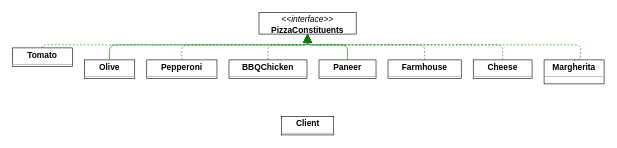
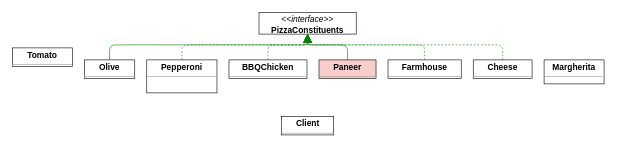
  <mxCell id="0" />
  <mxCell id="1" parent="0" />
  <mxCell id="2" value="&lt;p style=&quot;margin:0px;margin-top:4px;text-align:center;&quot;&gt;&lt;b&gt;BBQChicken&lt;/b&gt;&lt;/p&gt;&lt;hr size=&quot;1&quot;/&gt;" style="verticalAlign=top;align=left;overflow=fill;fontSize=14;fontFamily=Helvetica;html=1;rounded=0;shadow=0;comic=0;labelBackgroundColor=none;strokeWidth=1;" parent="1" vertex="1"><mxGeometry x="381" y="99" width="130" height="31" as="geometry" /></mxCell>
  <mxCell id="3" value="&lt;p style=&quot;margin:0px;margin-top:4px;text-align:center;&quot;&gt;&lt;b&gt;Cheese&lt;/b&gt;&lt;/p&gt;&lt;hr size=&quot;1&quot;/&gt;" style="verticalAlign=top;align=left;overflow=fill;fontSize=14;fontFamily=Helvetica;html=1;rounded=0;shadow=0;comic=0;labelBackgroundColor=none;strokeWidth=1;" parent="1" vertex="1"><mxGeometry x="788" y="99" width="98" height="31" as="geometry" /></mxCell>
  <mxCell id="4" value="&lt;p style=&quot;margin:0px;margin-top:4px;text-align:center;&quot;&gt;&lt;b&gt;Client&lt;/b&gt;&lt;/p&gt;&lt;hr size=&quot;1&quot;/&gt;" style="verticalAlign=top;align=left;overflow=fill;fontSize=14;fontFamily=Helvetica;html=1;rounded=0;shadow=0;comic=0;labelBackgroundColor=none;strokeWidth=1;" parent="1" vertex="1"><mxGeometry x="468.5" y="193" width="87" height="31" as="geometry" /></mxCell>
  <mxCell id="5" value="&lt;p style=&quot;margin:0px;margin-top:4px;text-align:center;&quot;&gt;&lt;b&gt;Farmhouse&lt;/b&gt;&lt;/p&gt;&lt;hr size=&quot;1&quot;/&gt;" style="verticalAlign=top;align=left;overflow=fill;fontSize=14;fontFamily=Helvetica;html=1;rounded=0;shadow=0;comic=0;labelBackgroundColor=none;strokeWidth=1;" parent="1" vertex="1"><mxGeometry x="646" y="99" width="122" height="31" as="geometry" /></mxCell>
  <mxCell id="6" value="&lt;p style=&quot;margin:0px;margin-top:4px;text-align:center;&quot;&gt;&lt;b&gt;Margherita&lt;/b&gt;&lt;/p&gt;&lt;hr size=&quot;1&quot;/&gt;" style="verticalAlign=top;align=left;overflow=fill;fontSize=14;fontFamily=Helvetica;html=1;rounded=0;shadow=0;comic=0;labelBackgroundColor=none;strokeWidth=1;" parent="1" vertex="1"><mxGeometry x="906" y="99" width="100" height="40" as="geometry" /></mxCell>
  <mxCell id="7" value="&lt;p style=&quot;margin:0px;margin-top:4px;text-align:center;&quot;&gt;&lt;b&gt;Olive&lt;/b&gt;&lt;/p&gt;&lt;hr size=&quot;1&quot;/&gt;" style="verticalAlign=top;align=left;overflow=fill;fontSize=14;fontFamily=Helvetica;html=1;rounded=0;shadow=0;comic=0;labelBackgroundColor=none;strokeWidth=1;" parent="1" vertex="1"><mxGeometry x="140" y="99" width="84" height="31" as="geometry" /></mxCell>
- <mxCell id="8" value="&lt;p style=&quot;margin:0px;margin-top:4px;text-align:center;&quot;&gt;&lt;b&gt;Paneer&lt;/b&gt;&lt;/p&gt;&lt;hr size=&quot;1&quot;/&gt;" style="verticalAlign=top;align=left;overflow=fill;fontSize=14;fontFamily=Helvetica;html=1;rounded=0;shadow=0;comic=0;labelBackgroundColor=none;strokeWidth=1;" parent="1" vertex="1"><mxGeometry x="531" y="99" width="95" height="31" as="geometry" /></mxCell>
- <mxCell id="9" value="&lt;p style=&quot;margin:0px;margin-top:4px;text-align:center;&quot;&gt;&lt;b&gt;Pepperoni&lt;/b&gt;&lt;/p&gt;&lt;hr size=&quot;1&quot;/&gt;" style="verticalAlign=top;align=left;overflow=fill;fontSize=14;fontFamily=Helvetica;html=1;rounded=0;shadow=0;comic=0;labelBackgroundColor=none;strokeWidth=1;" parent="1" vertex="1"><mxGeometry x="244" y="99" width="117" height="31" as="geometry" /></mxCell>
+ <mxCell id="8" value="&lt;p style=&quot;margin:0px;margin-top:4px;text-align:center;&quot;&gt;&lt;b&gt;Paneer&lt;/b&gt;&lt;/p&gt;&lt;hr size=&quot;1&quot;/&gt;" style="verticalAlign=top;align=left;overflow=fill;fontSize=14;fontFamily=Helvetica;html=1;rounded=0;shadow=0;comic=0;labelBackgroundColor=none;strokeWidth=1;fillColor=#f8cecc;" parent="1" vertex="1"><mxGeometry x="531" y="99" width="95" height="31" as="geometry" /></mxCell>
+ <mxCell id="9" value="&lt;p style=&quot;margin:0px;margin-top:4px;text-align:center;&quot;&gt;&lt;b&gt;Pepperoni&lt;/b&gt;&lt;/p&gt;&lt;hr size=&quot;1&quot;/&gt;" style="verticalAlign=top;align=left;overflow=fill;fontSize=14;fontFamily=Helvetica;html=1;rounded=0;shadow=0;comic=0;labelBackgroundColor=none;strokeWidth=1;" parent="1" vertex="1"><mxGeometry x="244" y="99" width="117" height="55" as="geometry" /></mxCell>
  <mxCell id="10" value="&lt;p style=&quot;margin:0px;margin-top:4px;text-align:center;&quot;&gt;&lt;i&gt;&amp;lt;&amp;lt;interface&amp;gt;&amp;gt;&lt;/i&gt;&lt;br/&gt;&lt;b&gt;PizzaConstituents&lt;/b&gt;&lt;/p&gt;&lt;hr size=&quot;1&quot;/&gt;" style="verticalAlign=top;align=left;overflow=fill;fontSize=14;fontFamily=Helvetica;html=1;rounded=0;shadow=0;comic=0;labelBackgroundColor=none;strokeWidth=1;" parent="1" vertex="1"><mxGeometry x="431" y="20" width="162" height="36" as="geometry" /></mxCell>
  <mxCell id="11" value="&lt;p style=&quot;margin:0px;margin-top:4px;text-align:center;&quot;&gt;&lt;b&gt;Tomato&lt;/b&gt;&lt;/p&gt;&lt;hr size=&quot;1&quot;/&gt;" style="verticalAlign=top;align=left;overflow=fill;fontSize=14;fontFamily=Helvetica;html=1;rounded=0;shadow=0;comic=0;labelBackgroundColor=none;strokeWidth=1;" parent="1" vertex="1"><mxGeometry x="20" y="79" width="100" height="31" as="geometry" /></mxCell>
  <mxCell id="12" value="" style="html=1;rounded=1;edgeStyle=orthogonalEdgeStyle;dashed=1;startArrow=none;endArrow=block;endSize=12;strokeColor=#008200;exitX=0.500;exitY=0.002;exitDx=0;exitDy=0;entryX=0.500;entryY=1.002;entryDx=0;entryDy=0;" parent="1" source="2" target="10" edge="1"><mxGeometry width="50" height="50" relative="1" as="geometry"><Array as="points"><mxPoint x="446" y="74" /><mxPoint x="512" y="74" /></Array></mxGeometry></mxCell>
  <mxCell id="13" value="" style="html=1;rounded=1;edgeStyle=orthogonalEdgeStyle;dashed=1;startArrow=none;endArrow=block;endSize=12;strokeColor=#008200;exitX=0.500;exitY=0.002;exitDx=0;exitDy=0;entryX=0.500;entryY=1.002;entryDx=0;entryDy=0;" parent="1" source="3" target="10" edge="1"><mxGeometry width="50" height="50" relative="1" as="geometry"><Array as="points"><mxPoint x="837" y="74" /><mxPoint x="512" y="74" /></Array></mxGeometry></mxCell>
  <mxCell id="14" value="" style="html=1;rounded=1;edgeStyle=orthogonalEdgeStyle;dashed=1;startArrow=none;endArrow=block;endSize=12;strokeColor=#008200;exitX=0.500;exitY=0.002;exitDx=0;exitDy=0;entryX=0.500;entryY=1.002;entryDx=0;entryDy=0;" parent="1" source="5" target="10" edge="1"><mxGeometry width="50" height="50" relative="1" as="geometry"><Array as="points"><mxPoint x="707" y="74" /><mxPoint x="512" y="74" /></Array></mxGeometry></mxCell>
- <mxCell id="15" value="" style="html=1;rounded=1;edgeStyle=orthogonalEdgeStyle;dashed=1;startArrow=none;endArrow=block;endSize=12;strokeColor=#008200;exitX=0.500;exitY=0.002;exitDx=0;exitDy=0;entryX=0.500;entryY=1.002;entryDx=0;entryDy=0;" parent="1" source="6" target="10" edge="1"><mxGeometry width="50" height="50" relative="1" as="geometry"><Array as="points"><mxPoint x="967" y="74" /><mxPoint x="512" y="74" /></Array></mxGeometry></mxCell>
  <mxCell id="16" value="" style="html=1;rounded=1;edgeStyle=orthogonalEdgeStyle;dashed=0;startArrow=none;endArrow=block;endSize=12;strokeColor=#008200;exitX=0.500;exitY=0.002;exitDx=0;exitDy=0;entryX=0.500;entryY=1.002;entryDx=0;entryDy=0;" parent="1" source="7" target="10" edge="1"><mxGeometry width="50" height="50" relative="1" as="geometry"><Array as="points"><mxPoint x="182" y="74" /><mxPoint x="512" y="74" /></Array></mxGeometry></mxCell>
  <mxCell id="17" value="" style="html=1;rounded=1;edgeStyle=orthogonalEdgeStyle;dashed=0;startArrow=none;endArrow=block;endSize=12;strokeColor=#008200;exitX=0.500;exitY=0.002;exitDx=0;exitDy=0;entryX=0.500;entryY=1.002;entryDx=0;entryDy=0;" parent="1" source="8" target="10" edge="1"><mxGeometry width="50" height="50" relative="1" as="geometry"><Array as="points"><mxPoint x="579" y="74" /><mxPoint x="512" y="74" /></Array></mxGeometry></mxCell>
  <mxCell id="18" value="" style="html=1;rounded=1;edgeStyle=orthogonalEdgeStyle;dashed=1;startArrow=none;endArrow=block;endSize=12;strokeColor=#008200;exitX=0.500;exitY=0.002;exitDx=0;exitDy=0;entryX=0.500;entryY=1.002;entryDx=0;entryDy=0;" parent="1" source="9" target="10" edge="1"><mxGeometry width="50" height="50" relative="1" as="geometry"><Array as="points"><mxPoint x="303" y="74" /><mxPoint x="512" y="74" /></Array></mxGeometry></mxCell>
- <mxCell id="19" value="" style="html=1;rounded=1;edgeStyle=orthogonalEdgeStyle;dashed=1;startArrow=none;endArrow=block;endSize=12;strokeColor=#008200;exitX=0.500;exitY=0.002;exitDx=0;exitDy=0;entryX=0.500;entryY=1.002;entryDx=0;entryDy=0;" parent="1" source="11" target="10" edge="1"><mxGeometry width="50" height="50" relative="1" as="geometry"><Array as="points"><mxPoint x="70" y="74" /><mxPoint x="512" y="74" /></Array></mxGeometry></mxCell>
